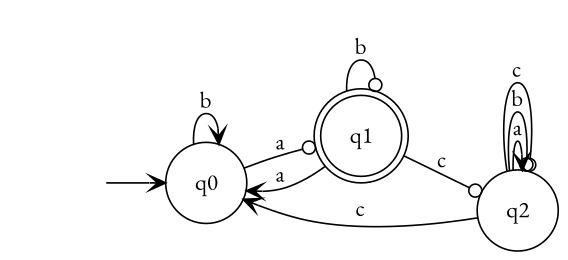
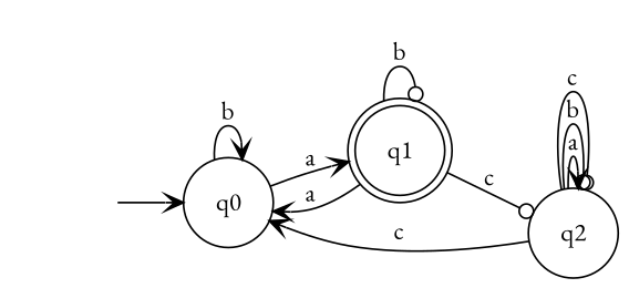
  digraph {
    fontname="EB Garamond"
    rankdir=LR
    node [fontname="EB Garamond" shape=circle]
    edge [arrowhead=vee fontname="EB Garamond"]
    n1 [label=<<TABLE BORDER="0" CELLBORDER="" CELLSPACING="0"><TR><TD>_nil</TD></TR></TABLE>> style=invis shape=""]
    n2 [label=<<TABLE BORDER="0" CELLBORDER="0" CELLSPACING="0"><TR><TD>q0</TD></TR></TABLE>>]
    n3 [label=<<TABLE BORDER="0" CELLBORDER="0" CELLSPACING="0"><TR><TD>q1</TD></TR></TABLE>> shape=doublecircle]
    n4 [label=<<TABLE BORDER="0" CELLBORDER="0" CELLSPACING="0"><TR><TD>q2</TD></TR></TABLE>>]
    n1 -> n2
    n2 -> n2 [label=b]
-   n2 -> n3 [arrowhead=odot label=a]
+   n2 -> n3 [label=a]
    n3 -> n2 [label=a]
    n3 -> n3 [arrowhead=odot label=b]
    n3 -> n4 [arrowhead=odot label=c]
    n4 -> n2 [label=c]
    n4 -> n4 [label=a]
    n4 -> n4 [arrowhead=odot label=b]
    n4 -> n4 [arrowhead=odot label=c]
  }
